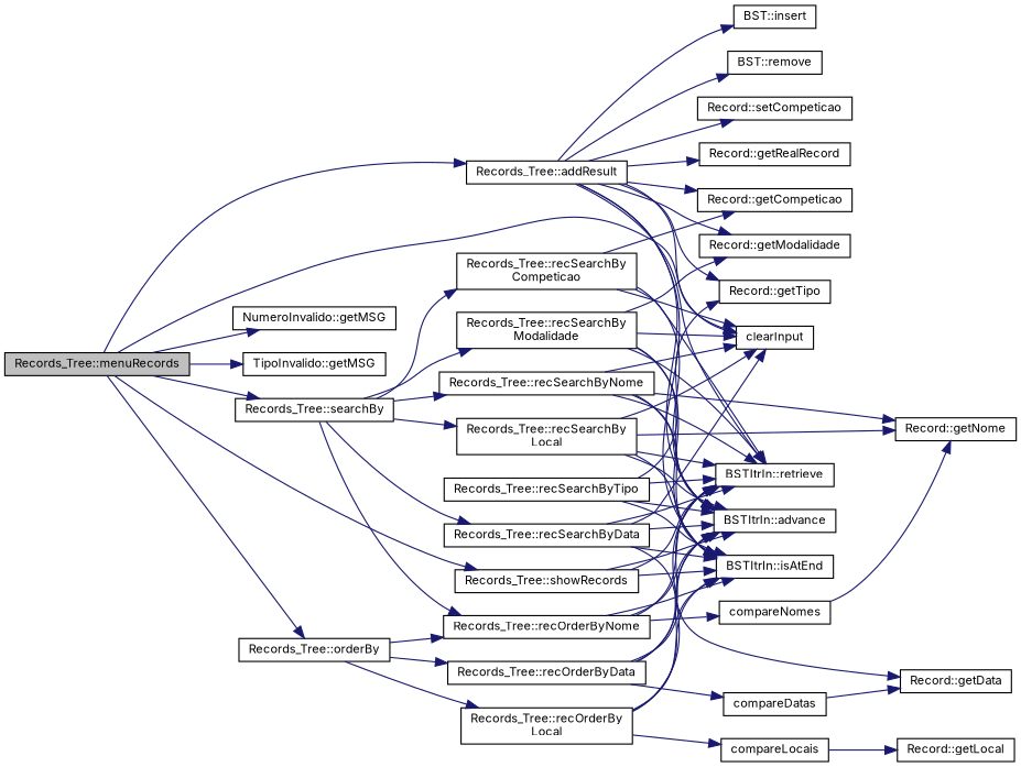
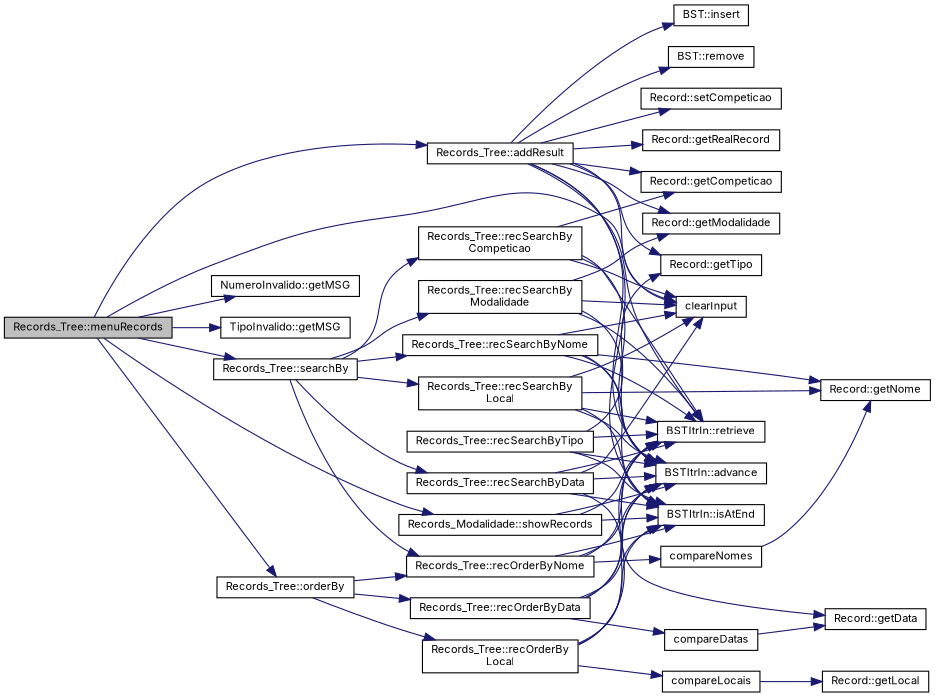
  digraph {
    fontname=Inter
    rankdir=LR
    node [color=black fillcolor=white fontname=Inter fontsize=10 shape=record style=filled]
    edge [color=midnightblue fontname=Inter fontsize=10 labelfontname=Helvetica labelfontsize=10 style=solid]
    n1 [fillcolor=grey75 fontcolor=black height=0.2 label="Records_Tree::menuRecords" width=0.4]
    n2 [height=0.2 label="Records_Tree::addResult" width=0.4]
    n3 [height=0.2 label=clearInput width=0.4]
    n4 [height=0.2 label="NumeroInvalido::getMSG" width=0.4]
    n5 [height=0.2 label="TipoInvalido::getMSG" width=0.4]
    n6 [height=0.2 label="Records_Tree::orderBy" width=0.4]
    n7 [height=0.2 label="Records_Tree::searchBy" width=0.4]
-   n8 [height=0.2 label="Records_Tree::showRecords" width=0.4]
+   n8 [height=0.2 label="Records_Modalidade::showRecords" width=0.4]
    n9 [height=0.2 label="BSTItrIn::advance" width=0.4]
    n10 [height=0.2 label="Record::getCompeticao" width=0.4]
    n11 [height=0.2 label="Record::getModalidade" width=0.4]
    n12 [height=0.2 label="Record::getRealRecord" width=0.4]
    n13 [height=0.2 label="Record::getTipo" width=0.4]
    n14 [height=0.2 label="BST::insert" width=0.4]
    n15 [height=0.2 label="BSTItrIn::isAtEnd" width=0.4]
    n16 [height=0.2 label="BST::remove" width=0.4]
    n17 [height=0.2 label="BSTItrIn::retrieve" width=0.4]
    n18 [height=0.2 label="Record::setCompeticao" width=0.4]
    n19 [height=0.2 label="Records_Tree::recOrderByData" width=0.4]
    n20 [height=0.2 label="Records_Tree::recOrderBy\lLocal" width=0.4]
    n21 [height=0.2 label="Records_Tree::recOrderByNome" width=0.4]
    n22 [height=0.2 label="Records_Tree::recSearchBy\lCompeticao" width=0.4]
    n23 [height=0.2 label="Records_Tree::recSearchByData" width=0.4]
    n24 [height=0.2 label="Records_Tree::recSearchBy\lLocal" width=0.4]
    n25 [height=0.2 label="Records_Tree::recSearchBy\lModalidade" width=0.4]
    n26 [height=0.2 label="Records_Tree::recSearchByNome" width=0.4]
    n27 [height=0.2 label=compareDatas width=0.4]
    n28 [height=0.2 label=compareLocais width=0.4]
    n29 [height=0.2 label=compareNomes width=0.4]
    n30 [height=0.2 label="Record::getData" width=0.4]
    n31 [height=0.2 label="Record::getLocal" width=0.4]
    n32 [height=0.2 label="Record::getNome" width=0.4]
    n33 [height=0.2 label="Records_Tree::recSearchByTipo" width=0.4]
    n1 -> n2
    n1 -> n3
    n1 -> n4
    n1 -> n5
    n1 -> n6
    n1 -> n7
    n1 -> n8
    n2 -> n3
    n2 -> n9
    n2 -> n10
    n2 -> n11
    n2 -> n12
    n2 -> n13
    n2 -> n14
    n2 -> n15
    n2 -> n16
    n2 -> n17
    n2 -> n18
    n6 -> n19
    n6 -> n20
    n6 -> n21
    n7 -> n21
    n7 -> n22
    n7 -> n23
    n7 -> n24
    n7 -> n25
    n7 -> n26
    n8 -> n9
    n8 -> n15
    n8 -> n17
    n19 -> n9
    n19 -> n15
    n19 -> n17
    n19 -> n27
    n20 -> n9
    n20 -> n15
    n20 -> n17
    n20 -> n28
    n21 -> n9
    n21 -> n15
    n21 -> n17
    n21 -> n29
    n22 -> n3
    n22 -> n9
    n22 -> n10
    n22 -> n17
    n23 -> n3
    n23 -> n9
    n23 -> n15
    n23 -> n17
    n23 -> n30
    n24 -> n3
    n24 -> n9
    n24 -> n15
    n24 -> n17
    n24 -> n32
    n25 -> n3
    n25 -> n9
    n25 -> n11
-   n25 -> n15
    n25 -> n17
    n26 -> n3
    n26 -> n9
    n26 -> n15
    n26 -> n17
    n26 -> n32
    n27 -> n30
    n28 -> n31
    n29 -> n32
    n33 -> n9
    n33 -> n13
    n33 -> n15
    n33 -> n17
  }
